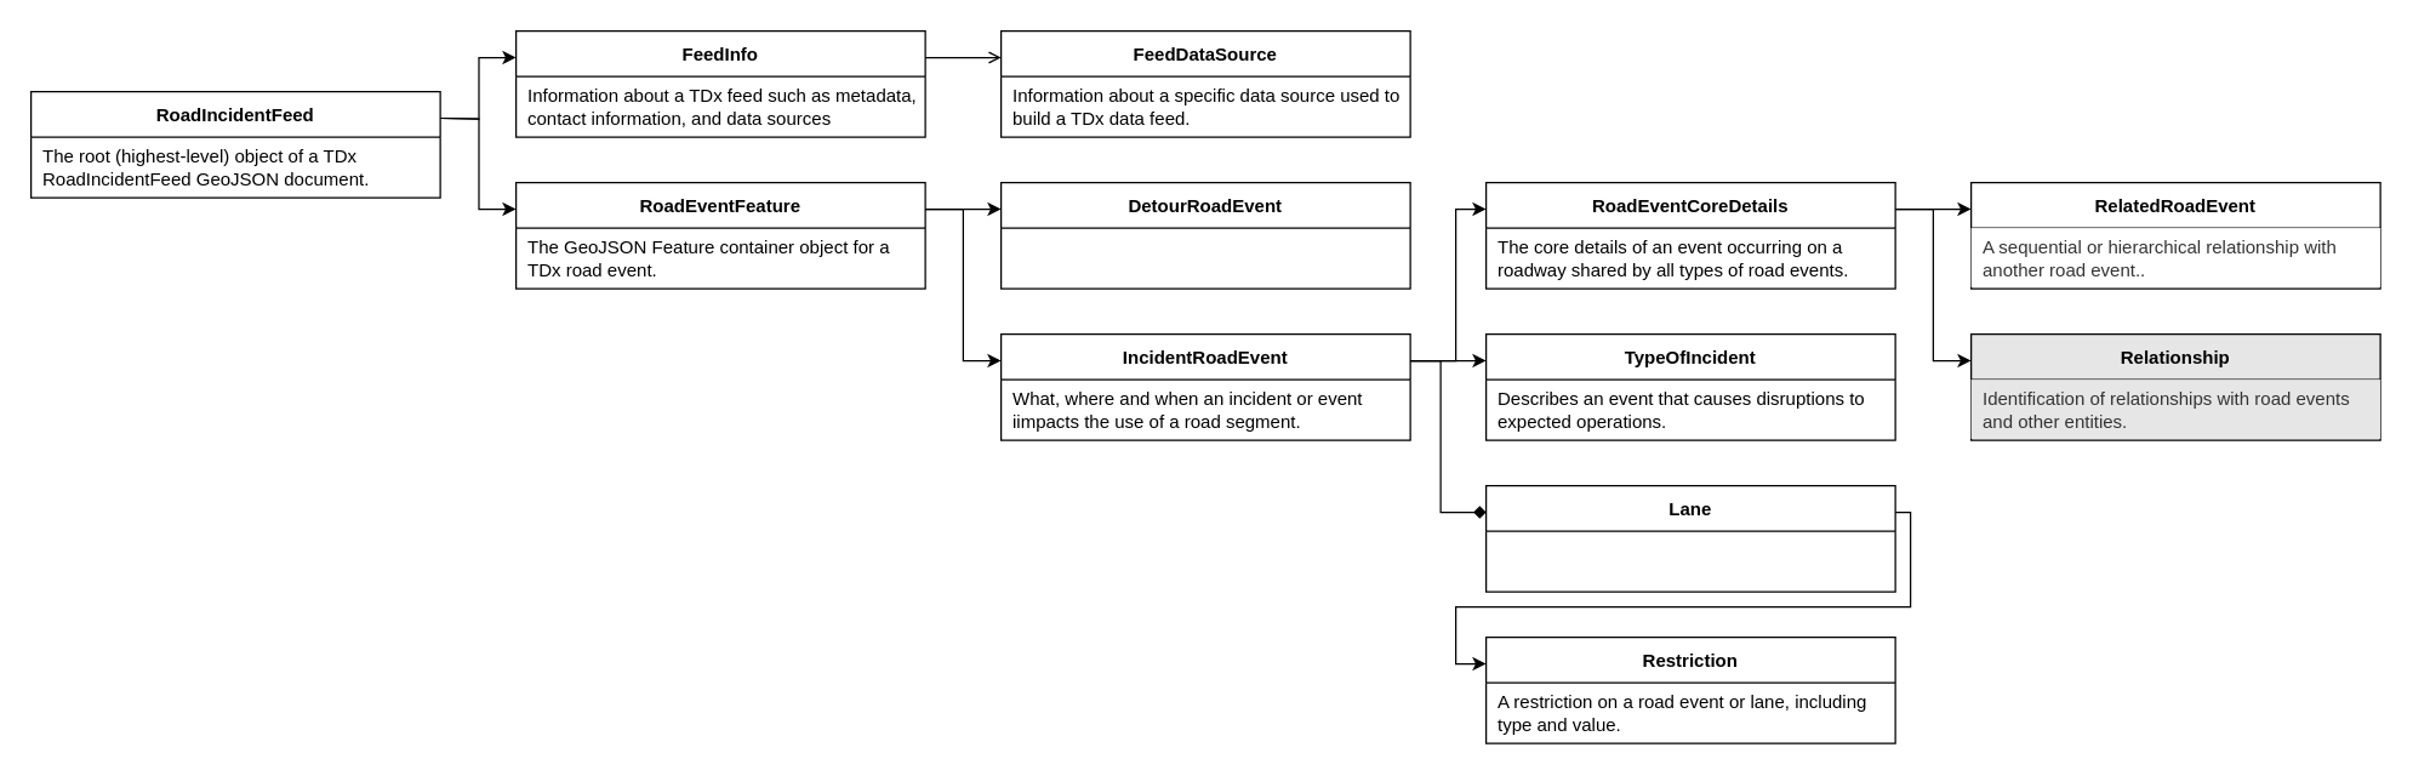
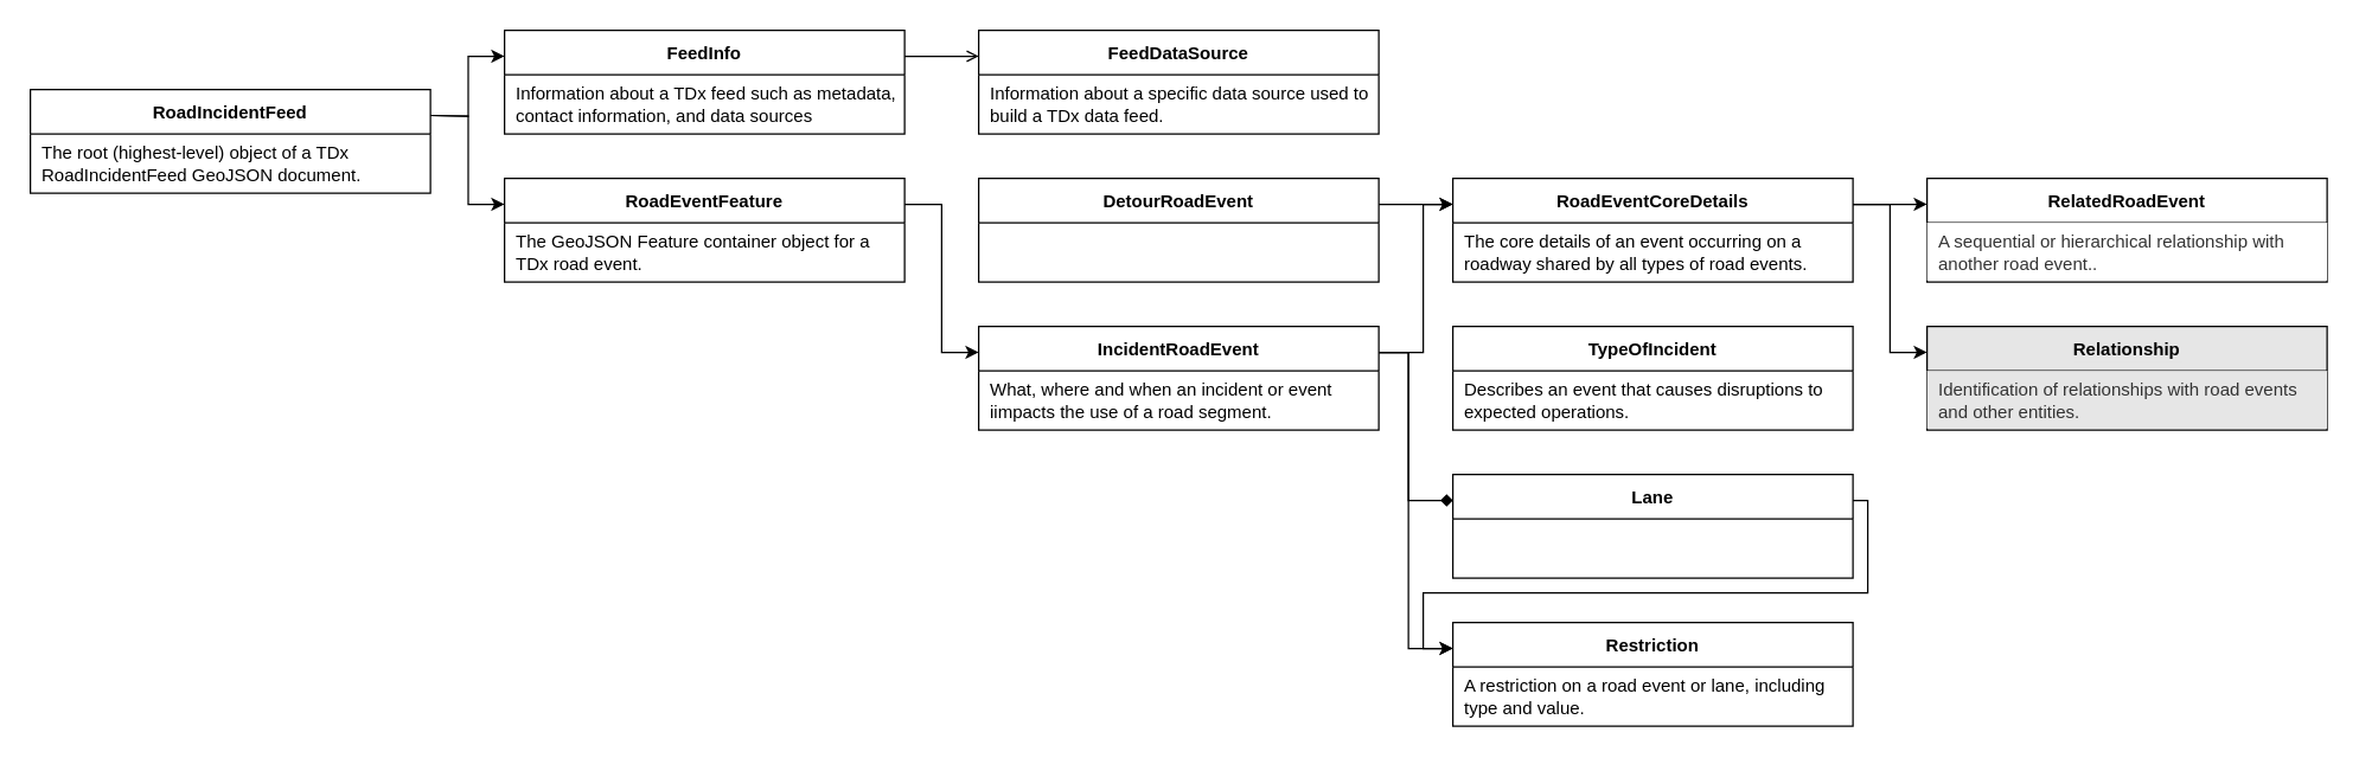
  <mxCell id="0" />
  <mxCell id="1" parent="0" />
  <mxCell id="2" style="edgeStyle=orthogonalEdgeStyle;rounded=0;orthogonalLoop=1;jettySize=auto;html=1;exitX=1;exitY=0.25;exitDx=0;exitDy=0;entryX=0;entryY=0.25;entryDx=0;entryDy=0;" edge="1" parent="1" target="4"><mxGeometry relative="1" as="geometry"><mxPoint x="290" y="77.5" as="sourcePoint" /></mxGeometry></mxCell>
  <mxCell id="3" style="edgeStyle=orthogonalEdgeStyle;rounded=0;orthogonalLoop=1;jettySize=auto;html=1;exitX=1;exitY=0.5;exitDx=0;exitDy=0;entryX=-0.003;entryY=0.158;entryDx=0;entryDy=0;entryPerimeter=0;" edge="1" parent="1" target="7"><mxGeometry relative="1" as="geometry" /></mxCell>
  <mxCell id="4" value="FeedInfo" style="shape=table;startSize=30;container=1;collapsible=1;childLayout=tableLayout;fixedRows=1;rowLines=0;fontStyle=1;align=center;resizeLast=1;" vertex="1" parent="1"><mxGeometry x="340" y="20" width="270" height="70" as="geometry" /></mxCell>
  <mxCell id="5" value="" style="shape=partialRectangle;collapsible=0;dropTarget=0;pointerEvents=0;fillColor=none;points=[[0,0.5],[1,0.5]];portConstraint=eastwest;top=0;left=0;right=0;bottom=0;" vertex="1" parent="4"><mxGeometry y="30" width="270" height="40" as="geometry" /></mxCell>
  <mxCell id="6" value="Information about a TDx feed such as metadata, contact information, and data sources" style="shape=partialRectangle;overflow=hidden;connectable=0;fillColor=none;top=0;left=0;bottom=0;right=0;align=left;spacingLeft=6;fontStyle=0;whiteSpace=wrap;" vertex="1" parent="5"><mxGeometry width="270" height="40" as="geometry"><mxRectangle width="270" height="40" as="alternateBounds" /></mxGeometry></mxCell>
  <mxCell id="7" value="RoadEventFeature" style="shape=table;startSize=30;container=1;collapsible=1;childLayout=tableLayout;fixedRows=1;rowLines=0;fontStyle=1;align=center;resizeLast=1;" vertex="1" parent="1"><mxGeometry x="340" y="120" width="270" height="70" as="geometry" /></mxCell>
  <mxCell id="8" value="" style="shape=partialRectangle;collapsible=0;dropTarget=0;pointerEvents=0;fillColor=none;points=[[0,0.5],[1,0.5]];portConstraint=eastwest;top=0;left=0;right=0;bottom=0;" vertex="1" parent="7"><mxGeometry y="30" width="270" height="39" as="geometry" /></mxCell>
  <mxCell id="9" value="The GeoJSON Feature container object for a TDx road event." style="shape=partialRectangle;overflow=hidden;connectable=0;top=0;left=0;bottom=0;right=0;align=left;spacingLeft=6;fontStyle=0;strokeColor=#d6b656;fillColor=none;whiteSpace=wrap;" vertex="1" parent="8"><mxGeometry width="270" height="39" as="geometry"><mxRectangle width="270" height="39" as="alternateBounds" /></mxGeometry></mxCell>
  <mxCell id="10" value="FeedDataSource" style="shape=table;startSize=30;container=1;collapsible=1;childLayout=tableLayout;fixedRows=1;rowLines=0;fontStyle=1;align=center;resizeLast=1;" vertex="1" parent="1"><mxGeometry x="660" y="20" width="270" height="70" as="geometry" /></mxCell>
  <mxCell id="11" value="" style="shape=partialRectangle;collapsible=0;dropTarget=0;pointerEvents=0;fillColor=none;points=[[0,0.5],[1,0.5]];portConstraint=eastwest;top=0;left=0;right=0;bottom=0;" vertex="1" parent="10"><mxGeometry y="30" width="270" height="39" as="geometry" /></mxCell>
  <mxCell id="12" value="Information about a specific data source used to build a TDx data feed." style="shape=partialRectangle;overflow=hidden;connectable=0;top=0;left=0;bottom=0;right=0;align=left;spacingLeft=6;fontStyle=0;strokeColor=#d6b656;fillColor=none;whiteSpace=wrap;" vertex="1" parent="11"><mxGeometry width="270" height="39" as="geometry"><mxRectangle width="270" height="39" as="alternateBounds" /></mxGeometry></mxCell>
  <mxCell id="13" value="IncidentRoadEvent" style="shape=table;startSize=30;container=1;collapsible=1;childLayout=tableLayout;fixedRows=1;rowLines=0;fontStyle=1;align=center;resizeLast=1;" vertex="1" parent="1"><mxGeometry x="660" y="220" width="270" height="70" as="geometry" /></mxCell>
  <mxCell id="14" value="" style="shape=partialRectangle;collapsible=0;dropTarget=0;pointerEvents=0;fillColor=none;points=[[0,0.5],[1,0.5]];portConstraint=eastwest;top=0;left=0;right=0;bottom=0;" vertex="1" parent="13"><mxGeometry y="30" width="270" height="39" as="geometry" /></mxCell>
  <mxCell id="15" value="What, where and when an incident or event iimpacts the use of a road segment." style="shape=partialRectangle;overflow=hidden;connectable=0;top=0;left=0;bottom=0;right=0;align=left;spacingLeft=6;fontStyle=0;strokeColor=#d6b656;fillColor=none;whiteSpace=wrap;" vertex="1" parent="14"><mxGeometry width="270" height="39" as="geometry"><mxRectangle width="270" height="39" as="alternateBounds" /></mxGeometry></mxCell>
  <mxCell id="16" value="RoadEventCoreDetails" style="shape=table;startSize=30;container=1;collapsible=1;childLayout=tableLayout;fixedRows=1;rowLines=0;fontStyle=1;align=center;resizeLast=1;" vertex="1" parent="1"><mxGeometry x="980" y="120" width="270" height="70" as="geometry" /></mxCell>
  <mxCell id="17" value="" style="shape=partialRectangle;collapsible=0;dropTarget=0;pointerEvents=0;fillColor=none;points=[[0,0.5],[1,0.5]];portConstraint=eastwest;top=0;left=0;right=0;bottom=0;" vertex="1" parent="16"><mxGeometry y="30" width="270" height="39" as="geometry" /></mxCell>
  <mxCell id="18" value="The core details of an event occurring on a roadway shared by all types of road events." style="shape=partialRectangle;overflow=hidden;connectable=0;top=0;left=0;bottom=0;right=0;align=left;spacingLeft=6;fontStyle=0;strokeColor=#d6b656;fillColor=none;whiteSpace=wrap;" vertex="1" parent="17"><mxGeometry width="270" height="39" as="geometry"><mxRectangle width="270" height="39" as="alternateBounds" /></mxGeometry></mxCell>
  <mxCell id="19" value="TypeOfIncident" style="shape=table;startSize=30;container=1;collapsible=1;childLayout=tableLayout;fixedRows=1;rowLines=0;fontStyle=1;align=center;resizeLast=1;" vertex="1" parent="1"><mxGeometry x="980" y="220" width="270" height="70" as="geometry" /></mxCell>
  <mxCell id="20" value="" style="shape=partialRectangle;collapsible=0;dropTarget=0;pointerEvents=0;fillColor=none;points=[[0,0.5],[1,0.5]];portConstraint=eastwest;top=0;left=0;right=0;bottom=0;" vertex="1" parent="19"><mxGeometry y="30" width="270" height="39" as="geometry" /></mxCell>
  <mxCell id="21" value="Describes an event that causes disruptions to expected operations." style="shape=partialRectangle;overflow=hidden;connectable=0;top=0;left=0;bottom=0;right=0;align=left;spacingLeft=6;fontStyle=0;strokeColor=#d6b656;fillColor=none;whiteSpace=wrap;" vertex="1" parent="20"><mxGeometry width="270" height="39" as="geometry"><mxRectangle width="270" height="39" as="alternateBounds" /></mxGeometry></mxCell>
  <mxCell id="22" value="Relationship" style="shape=table;startSize=30;container=1;collapsible=1;childLayout=tableLayout;fixedRows=1;rowLines=0;fontStyle=1;align=center;resizeLast=1;fillColor=#E6E6E6;fontColor=#000000;labelBackgroundColor=#E6E6E6;" vertex="1" parent="1"><mxGeometry x="1300" y="220" width="270" height="70" as="geometry" /></mxCell>
  <mxCell id="23" value="" style="shape=partialRectangle;collapsible=0;dropTarget=0;pointerEvents=0;fillColor=none;points=[[0,0.5],[1,0.5]];portConstraint=eastwest;top=0;left=0;right=0;bottom=0;" vertex="1" parent="22"><mxGeometry y="30" width="270" height="39" as="geometry" /></mxCell>
  <mxCell id="24" value="Identification of relationships with road events and other entities." style="shape=partialRectangle;overflow=hidden;connectable=0;top=0;left=0;bottom=0;right=0;align=left;spacingLeft=6;fontStyle=0;strokeColor=#666666;fillColor=#E6E6E6;whiteSpace=wrap;fontColor=#333333;" vertex="1" parent="23"><mxGeometry width="270" height="39" as="geometry"><mxRectangle width="270" height="39" as="alternateBounds" /></mxGeometry></mxCell>
  <mxCell id="25" style="edgeStyle=orthogonalEdgeStyle;rounded=0;orthogonalLoop=1;jettySize=auto;html=1;exitX=1;exitY=0.25;exitDx=0;exitDy=0;entryX=0;entryY=0.25;entryDx=0;entryDy=0;endWidth=6.234;endArrow=open;" edge="1" parent="1" source="4" target="10"><mxGeometry relative="1" as="geometry"><mxPoint x="650" y="-10" as="sourcePoint" /><mxPoint x="720" y="-10" as="targetPoint" /></mxGeometry></mxCell>
  <mxCell id="26" style="edgeStyle=orthogonalEdgeStyle;rounded=0;orthogonalLoop=1;jettySize=auto;html=1;entryX=0;entryY=0.25;entryDx=0;entryDy=0;endWidth=6.234;exitX=1;exitY=0.25;exitDx=0;exitDy=0;" edge="1" parent="1" target="7"><mxGeometry relative="1" as="geometry"><mxPoint x="290" y="77.5" as="sourcePoint" /><mxPoint x="692" y="47.5" as="targetPoint" /></mxGeometry></mxCell>
  <mxCell id="27" style="edgeStyle=orthogonalEdgeStyle;rounded=0;orthogonalLoop=1;jettySize=auto;html=1;exitX=1;exitY=0.25;exitDx=0;exitDy=0;entryX=0;entryY=0.25;entryDx=0;entryDy=0;endWidth=6.234;" edge="1" parent="1" source="7" target="13"><mxGeometry relative="1" as="geometry"><mxPoint x="640" y="140" as="sourcePoint" /><mxPoint x="682" y="140" as="targetPoint" /></mxGeometry></mxCell>
  <mxCell id="28" style="edgeStyle=orthogonalEdgeStyle;rounded=0;orthogonalLoop=1;jettySize=auto;html=1;exitX=1;exitY=0.25;exitDx=0;exitDy=0;entryX=0;entryY=0.25;entryDx=0;entryDy=0;" edge="1" parent="1" source="13" target="16"><mxGeometry relative="1" as="geometry"><mxPoint x="950" y="170" as="sourcePoint" /><mxPoint x="1010" y="160" as="targetPoint" /><Array as="points"><mxPoint x="960" y="238" /><mxPoint x="960" y="138" /></Array></mxGeometry></mxCell>
  <mxCell id="29" style="edgeStyle=orthogonalEdgeStyle;rounded=0;orthogonalLoop=1;jettySize=auto;html=1;exitX=1;exitY=0.25;exitDx=0;exitDy=0;entryX=0;entryY=0.25;entryDx=0;entryDy=0;endWidth=6.234;" edge="1" parent="1" source="16"><mxGeometry relative="1" as="geometry"><mxPoint x="650" y="47.5" as="sourcePoint" /><mxPoint x="1300" y="137.5" as="targetPoint" /></mxGeometry></mxCell>
  <mxCell id="30" value="RoadIncidentFeed" style="shape=table;startSize=30;container=1;collapsible=1;childLayout=tableLayout;fixedRows=1;rowLines=0;fontStyle=1;align=center;resizeLast=1;" vertex="1" parent="1"><mxGeometry x="20" y="60" width="270" height="70" as="geometry" /></mxCell>
  <mxCell id="31" value="" style="shape=partialRectangle;collapsible=0;dropTarget=0;pointerEvents=0;fillColor=none;points=[[0,0.5],[1,0.5]];portConstraint=eastwest;top=0;left=0;right=0;bottom=0;" vertex="1" parent="30"><mxGeometry y="30" width="270" height="40" as="geometry" /></mxCell>
  <mxCell id="32" value="The root (highest-level) object of a TDx RoadIncidentFeed GeoJSON document." style="shape=partialRectangle;overflow=hidden;connectable=0;fillColor=none;top=0;left=0;bottom=0;right=0;align=left;spacingLeft=6;fontStyle=0;whiteSpace=wrap;" vertex="1" parent="31"><mxGeometry width="270" height="40" as="geometry"><mxRectangle width="270" height="40" as="alternateBounds" /></mxGeometry></mxCell>
- <mxCell id="33" style="edgeStyle=orthogonalEdgeStyle;rounded=0;orthogonalLoop=1;jettySize=auto;html=1;entryX=0;entryY=0.25;entryDx=0;entryDy=0;exitX=1;exitY=0.25;exitDx=0;exitDy=0;" edge="1" parent="1" source="13" target="19"><mxGeometry relative="1" as="geometry"><mxPoint x="930" y="140" as="sourcePoint" /><mxPoint x="990" y="147.5" as="targetPoint" /><Array as="points"><mxPoint x="940" y="238" /><mxPoint x="940" y="238" /></Array></mxGeometry></mxCell>
  <mxCell id="34" value="DetourRoadEvent" style="shape=table;startSize=30;container=1;collapsible=1;childLayout=tableLayout;fixedRows=1;rowLines=0;fontStyle=1;align=center;resizeLast=1;" vertex="1" parent="1"><mxGeometry x="660" y="120" width="270" height="70" as="geometry" /></mxCell>
  <mxCell id="35" value="" style="shape=partialRectangle;collapsible=0;dropTarget=0;pointerEvents=0;fillColor=none;points=[[0,0.5],[1,0.5]];portConstraint=eastwest;top=0;left=0;right=0;bottom=0;" vertex="1" parent="34"><mxGeometry y="30" width="270" height="39" as="geometry" /></mxCell>
- <mxCell id="36" style="edgeStyle=orthogonalEdgeStyle;rounded=0;orthogonalLoop=1;jettySize=auto;html=1;exitX=1;exitY=0.25;exitDx=0;exitDy=0;entryX=0;entryY=0.25;entryDx=0;entryDy=0;endWidth=6.234;" edge="1" parent="1" source="7" target="34"><mxGeometry relative="1" as="geometry"><mxPoint x="620" y="147.5" as="sourcePoint" /><mxPoint x="670" y="147.5" as="targetPoint" /></mxGeometry></mxCell>
+ <mxCell id="37" style="edgeStyle=orthogonalEdgeStyle;rounded=0;orthogonalLoop=1;jettySize=auto;html=1;exitX=1;exitY=0.25;exitDx=0;exitDy=0;entryX=0;entryY=0.25;entryDx=0;entryDy=0;endWidth=6.234;" edge="1" parent="1" source="34" target="16"><mxGeometry relative="1" as="geometry"><mxPoint x="620" y="147.5" as="sourcePoint" /><mxPoint x="670" y="247.5" as="targetPoint" /><Array as="points"><mxPoint x="940" y="138" /><mxPoint x="940" y="138" /></Array></mxGeometry></mxCell>
  <mxCell id="38" value="RelatedRoadEvent" style="shape=table;startSize=30;container=1;collapsible=1;childLayout=tableLayout;fixedRows=1;rowLines=0;fontStyle=1;align=center;resizeLast=1;fillColor=#FFFFFF;" vertex="1" parent="1"><mxGeometry x="1300" y="120" width="270" height="70" as="geometry" /></mxCell>
  <mxCell id="39" value="" style="shape=partialRectangle;collapsible=0;dropTarget=0;pointerEvents=0;fillColor=none;points=[[0,0.5],[1,0.5]];portConstraint=eastwest;top=0;left=0;right=0;bottom=0;" vertex="1" parent="38"><mxGeometry y="30" width="270" height="39" as="geometry" /></mxCell>
  <mxCell id="40" value="A sequential or hierarchical relationship with another road event.." style="shape=partialRectangle;overflow=hidden;connectable=0;top=0;left=0;bottom=0;right=0;align=left;spacingLeft=6;fontStyle=0;strokeColor=#666666;fillColor=#FFFFFF;whiteSpace=wrap;fontColor=#333333;" vertex="1" parent="39"><mxGeometry width="270" height="39" as="geometry"><mxRectangle width="270" height="39" as="alternateBounds" /></mxGeometry></mxCell>
  <mxCell id="41" style="edgeStyle=orthogonalEdgeStyle;rounded=0;orthogonalLoop=1;jettySize=auto;html=1;exitX=1;exitY=0.25;exitDx=0;exitDy=0;entryX=0;entryY=0.25;entryDx=0;entryDy=0;endWidth=6.234;" edge="1" parent="1" source="16" target="22"><mxGeometry relative="1" as="geometry"><mxPoint x="1260" y="147.5" as="sourcePoint" /><mxPoint x="1310" y="147.5" as="targetPoint" /></mxGeometry></mxCell>
  <mxCell id="42" value="Lane" style="shape=table;startSize=30;container=1;collapsible=1;childLayout=tableLayout;fixedRows=1;rowLines=0;fontStyle=1;align=center;resizeLast=1;" vertex="1" parent="1"><mxGeometry x="980" y="320" width="270" height="70" as="geometry" /></mxCell>
  <mxCell id="43" value="" style="shape=partialRectangle;collapsible=0;dropTarget=0;pointerEvents=0;fillColor=none;points=[[0,0.5],[1,0.5]];portConstraint=eastwest;top=0;left=0;right=0;bottom=0;" vertex="1" parent="42"><mxGeometry y="30" width="270" height="39" as="geometry" /></mxCell>
  <mxCell id="44" value="Restriction" style="shape=table;startSize=30;container=1;collapsible=1;childLayout=tableLayout;fixedRows=1;rowLines=0;fontStyle=1;align=center;resizeLast=1;" vertex="1" parent="1"><mxGeometry x="980" y="420" width="270" height="70" as="geometry" /></mxCell>
  <mxCell id="45" value="" style="shape=partialRectangle;collapsible=0;dropTarget=0;pointerEvents=0;fillColor=none;points=[[0,0.5],[1,0.5]];portConstraint=eastwest;top=0;left=0;right=0;bottom=0;" vertex="1" parent="44"><mxGeometry y="30" width="270" height="39" as="geometry" /></mxCell>
  <mxCell id="46" value="A restriction on a road event or lane, including type and value." style="shape=partialRectangle;overflow=hidden;connectable=0;top=0;left=0;bottom=0;right=0;align=left;spacingLeft=6;fontStyle=0;strokeColor=#d6b656;fillColor=none;whiteSpace=wrap;" vertex="1" parent="45"><mxGeometry width="270" height="39" as="geometry"><mxRectangle width="270" height="39" as="alternateBounds" /></mxGeometry></mxCell>
  <mxCell id="47" style="edgeStyle=orthogonalEdgeStyle;rounded=0;orthogonalLoop=1;jettySize=auto;html=1;entryX=0;entryY=0.25;entryDx=0;entryDy=0;exitX=1;exitY=0.25;exitDx=0;exitDy=0;endArrow=diamond;" edge="1" parent="1" source="13" target="42"><mxGeometry relative="1" as="geometry"><mxPoint x="940" y="247.5" as="sourcePoint" /><mxPoint x="990" y="247.5" as="targetPoint" /><Array as="points"><mxPoint x="950" y="238" /><mxPoint x="950" y="338" /></Array></mxGeometry></mxCell>
+ <mxCell id="48" style="edgeStyle=orthogonalEdgeStyle;rounded=0;orthogonalLoop=1;jettySize=auto;html=1;entryX=0;entryY=0.25;entryDx=0;entryDy=0;exitX=1;exitY=0.25;exitDx=0;exitDy=0;" edge="1" parent="1" source="13" target="44"><mxGeometry relative="1" as="geometry"><mxPoint x="940" y="247.5" as="sourcePoint" /><mxPoint x="990" y="347.5" as="targetPoint" /><Array as="points"><mxPoint x="950" y="238" /><mxPoint x="950" y="438" /></Array></mxGeometry></mxCell>
  <mxCell id="49" style="edgeStyle=orthogonalEdgeStyle;rounded=0;orthogonalLoop=1;jettySize=auto;html=1;exitX=1;exitY=0.25;exitDx=0;exitDy=0;entryX=0;entryY=0.25;entryDx=0;entryDy=0;" edge="1" parent="1" source="42" target="44"><mxGeometry relative="1" as="geometry"><mxPoint x="870" y="470" as="sourcePoint" /><mxPoint x="980" y="430" as="targetPoint" /><Array as="points"><mxPoint x="1260" y="338" /><mxPoint x="1260" y="400" /><mxPoint x="960" y="400" /><mxPoint x="960" y="438" /></Array></mxGeometry></mxCell>
